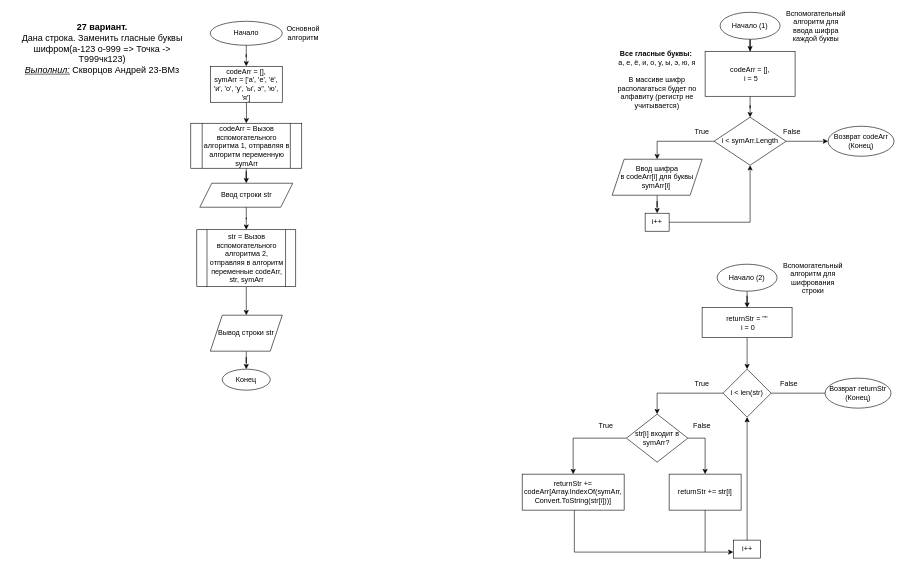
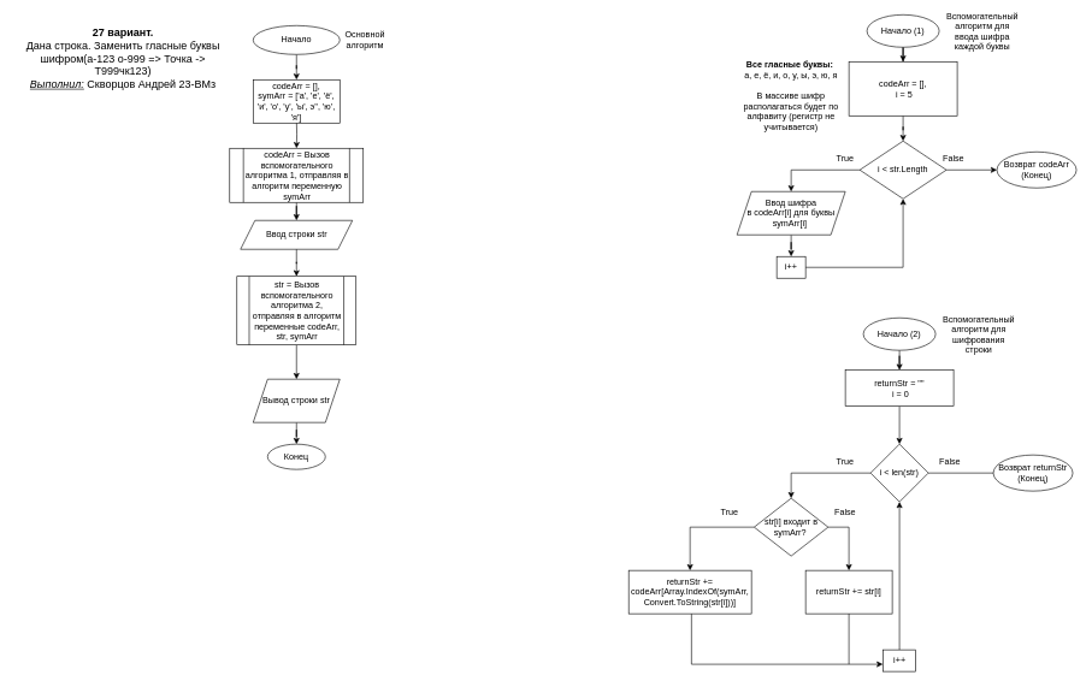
  <mxCell id="0" />
  <mxCell id="1" parent="0" />
  <mxCell id="2" value="" style="edgeStyle=orthogonalEdgeStyle;rounded=0;orthogonalLoop=1;jettySize=auto;html=1;" parent="1" target="13" edge="1"><mxGeometry relative="1" as="geometry"><mxPoint x="410" y="165" as="sourcePoint" /></mxGeometry></mxCell>
  <mxCell id="3" value="" style="edgeStyle=orthogonalEdgeStyle;rounded=0;orthogonalLoop=1;jettySize=auto;html=1;" parent="1" source="4" target="28" edge="1"><mxGeometry relative="1" as="geometry" /></mxCell>
  <mxCell id="4" value="Начало&lt;br&gt;" style="ellipse;whiteSpace=wrap;html=1;" parent="1" vertex="1"><mxGeometry x="350" y="35" width="120" height="40" as="geometry" /></mxCell>
  <mxCell id="5" value="&lt;font style=&quot;font-size: 15px;&quot;&gt;&lt;b&gt;27 вариант.&lt;/b&gt;&lt;br&gt;Дана строка. Заменить гласные буквы шифром(&lt;span style=&quot;font-family: Arial;&quot;&gt;a&lt;/span&gt;&lt;span style=&quot;font-family: Arial;&quot;&gt;-123 о-999 =&amp;gt; Точка -&amp;gt; Т999чк123)&lt;br&gt;&lt;u style=&quot;font-style: italic;&quot;&gt;Выполнил:&lt;/u&gt;&amp;nbsp;Скворцов Андрей 23-ВМз&lt;br&gt;&lt;/span&gt;&lt;/font&gt;" style="text;html=1;strokeColor=none;fillColor=none;align=center;verticalAlign=middle;whiteSpace=wrap;rounded=0;" parent="1" vertex="1"><mxGeometry x="20" y="35" width="300" height="90" as="geometry" /></mxCell>
  <mxCell id="6" value="Ввод строки str" style="shape=parallelogram;perimeter=parallelogramPerimeter;whiteSpace=wrap;html=1;fixedSize=1;" parent="1" vertex="1"><mxGeometry x="332.5" y="305" width="155" height="40" as="geometry" /></mxCell>
  <mxCell id="7" value="" style="edgeStyle=orthogonalEdgeStyle;rounded=0;orthogonalLoop=1;jettySize=auto;html=1;exitX=0.5;exitY=1;exitDx=0;exitDy=0;" parent="1" source="6" target="9" edge="1"><mxGeometry relative="1" as="geometry"><mxPoint x="410" y="455" as="sourcePoint" /></mxGeometry></mxCell>
  <mxCell id="8" value="" style="edgeStyle=orthogonalEdgeStyle;rounded=0;orthogonalLoop=1;jettySize=auto;html=1;" parent="1" source="9" target="53" edge="1"><mxGeometry relative="1" as="geometry" /></mxCell>
  <mxCell id="9" value="str = Вызов вспомогательного алгоритма 2, отправляя в алгоритм переменные codeArr, str, symArr" style="shape=process;whiteSpace=wrap;html=1;backgroundOutline=1;rounded=0;" parent="1" vertex="1"><mxGeometry x="327.5" y="382.5" width="165" height="95" as="geometry" /></mxCell>
  <mxCell id="10" value="" style="edgeStyle=orthogonalEdgeStyle;rounded=0;orthogonalLoop=1;jettySize=auto;html=1;" parent="1" source="11" target="15" edge="1"><mxGeometry relative="1" as="geometry" /></mxCell>
  <mxCell id="11" value="Начало (1)" style="ellipse;whiteSpace=wrap;html=1;" parent="1" vertex="1"><mxGeometry x="1200" y="20" width="100" height="45" as="geometry" /></mxCell>
  <mxCell id="12" value="" style="edgeStyle=orthogonalEdgeStyle;rounded=0;orthogonalLoop=1;jettySize=auto;html=1;" parent="1" source="13" target="6" edge="1"><mxGeometry relative="1" as="geometry" /></mxCell>
  <mxCell id="13" value="codeArr = Вызов вспомогательного алгоритма 1, отправляя в алгоритм переменную symArr" style="shape=process;whiteSpace=wrap;html=1;backgroundOutline=1;" parent="1" vertex="1"><mxGeometry x="317.5" y="205" width="185" height="75" as="geometry" /></mxCell>
  <mxCell id="14" value="" style="edgeStyle=orthogonalEdgeStyle;rounded=0;orthogonalLoop=1;jettySize=auto;html=1;" parent="1" source="15" target="21" edge="1"><mxGeometry relative="1" as="geometry" /></mxCell>
  <mxCell id="15" value="codeArr = [],&lt;br&gt;&amp;nbsp;i = 5" style="whiteSpace=wrap;html=1;" parent="1" vertex="1"><mxGeometry x="1175" y="85" width="150" height="75" as="geometry" /></mxCell>
  <mxCell id="16" value="Основной алгоритм" style="text;html=1;strokeColor=none;fillColor=none;align=center;verticalAlign=middle;whiteSpace=wrap;rounded=0;" parent="1" vertex="1"><mxGeometry x="475" y="40" width="60" height="30" as="geometry" /></mxCell>
  <mxCell id="17" value="Вспомогательный алгоритм для ввода шифра каждой буквы" style="text;html=1;strokeColor=none;fillColor=none;align=center;verticalAlign=middle;whiteSpace=wrap;rounded=0;" parent="1" vertex="1"><mxGeometry x="1330" y="27.5" width="60" height="30" as="geometry" /></mxCell>
  <mxCell id="18" value="&lt;div style=&quot;&quot;&gt;&lt;b&gt;&lt;br&gt;&lt;/b&gt;&lt;/div&gt;&lt;b&gt;&lt;div style=&quot;&quot;&gt;&lt;b style=&quot;background-color: initial;&quot;&gt;Все гласные буквы:&amp;nbsp;&lt;/b&gt;&lt;/div&gt;&lt;/b&gt;&lt;div style=&quot;&quot;&gt;&lt;span style=&quot;background-color: initial;&quot;&gt;а, е, ё, и, о, у, ы, э, ю, я&lt;/span&gt;&lt;br&gt;&lt;/div&gt;&lt;div style=&quot;&quot;&gt;&lt;br&gt;&lt;/div&gt;&lt;div style=&quot;&quot;&gt;&lt;span style=&quot;background-color: initial;&quot;&gt;В массиве шифр располагаться будет по алфавиту (регистр не учитывается)&lt;/span&gt;&lt;/div&gt;" style="text;html=1;strokeColor=none;fillColor=none;align=center;verticalAlign=middle;whiteSpace=wrap;rounded=0;" parent="1" vertex="1"><mxGeometry x="1020" y="110" width="150" height="30" as="geometry" /></mxCell>
  <mxCell id="19" value="" style="edgeStyle=orthogonalEdgeStyle;rounded=0;orthogonalLoop=1;jettySize=auto;html=1;" parent="1" source="21" target="23" edge="1"><mxGeometry relative="1" as="geometry"><Array as="points"><mxPoint x="1095" y="235" /></Array></mxGeometry></mxCell>
  <mxCell id="20" value="" style="edgeStyle=orthogonalEdgeStyle;rounded=0;orthogonalLoop=1;jettySize=auto;html=1;" parent="1" source="21" target="29" edge="1"><mxGeometry relative="1" as="geometry" /></mxCell>
- <mxCell id="21" value="i &amp;lt; symArr.Length" style="rhombus;whiteSpace=wrap;html=1;" parent="1" vertex="1"><mxGeometry x="1190" y="195" width="120" height="80" as="geometry" /></mxCell>
+ <mxCell id="21" value="i &amp;lt; str.Length" style="rhombus;whiteSpace=wrap;html=1;" parent="1" vertex="1"><mxGeometry x="1190" y="195" width="120" height="80" as="geometry" /></mxCell>
  <mxCell id="22" value="" style="edgeStyle=orthogonalEdgeStyle;rounded=0;orthogonalLoop=1;jettySize=auto;html=1;" parent="1" source="23" target="26" edge="1"><mxGeometry relative="1" as="geometry" /></mxCell>
  <mxCell id="23" value="Ввод шифра &lt;br&gt;в codeArr[i] для буквы&lt;br&gt;symArr[i]&amp;nbsp;" style="shape=parallelogram;perimeter=parallelogramPerimeter;whiteSpace=wrap;html=1;fixedSize=1;" parent="1" vertex="1"><mxGeometry x="1020" y="265" width="150" height="60" as="geometry" /></mxCell>
  <mxCell id="24" value="True" style="text;html=1;strokeColor=none;fillColor=none;align=center;verticalAlign=middle;whiteSpace=wrap;rounded=0;" parent="1" vertex="1"><mxGeometry x="1140" y="205" width="60" height="30" as="geometry" /></mxCell>
  <mxCell id="25" value="" style="edgeStyle=orthogonalEdgeStyle;rounded=0;orthogonalLoop=1;jettySize=auto;html=1;entryX=0.5;entryY=1;entryDx=0;entryDy=0;" parent="1" source="26" target="21" edge="1"><mxGeometry relative="1" as="geometry"><mxPoint x="1155" y="370" as="targetPoint" /><Array as="points"><mxPoint x="1250" y="370" /></Array></mxGeometry></mxCell>
  <mxCell id="26" value="i++" style="whiteSpace=wrap;html=1;" parent="1" vertex="1"><mxGeometry x="1075" y="355" width="40" height="30" as="geometry" /></mxCell>
  <mxCell id="27" style="edgeStyle=orthogonalEdgeStyle;rounded=0;orthogonalLoop=1;jettySize=auto;html=1;exitX=0.5;exitY=1;exitDx=0;exitDy=0;" parent="1" source="26" target="26" edge="1"><mxGeometry relative="1" as="geometry" /></mxCell>
  <mxCell id="28" value="codeArr = [],&lt;br&gt;symArr = ['а', 'е', 'ё', 'и', 'о', 'у', 'ы', э'', 'ю', 'я']" style="whiteSpace=wrap;html=1;" parent="1" vertex="1"><mxGeometry x="350" y="110" width="120" height="60" as="geometry" /></mxCell>
  <mxCell id="29" value="Возврат codeArr&lt;br&gt;(Конец)" style="ellipse;whiteSpace=wrap;html=1;" parent="1" vertex="1"><mxGeometry x="1380" y="210" width="110" height="50" as="geometry" /></mxCell>
  <mxCell id="30" value="False" style="text;html=1;strokeColor=none;fillColor=none;align=center;verticalAlign=middle;whiteSpace=wrap;rounded=0;" parent="1" vertex="1"><mxGeometry x="1290" y="205" width="60" height="30" as="geometry" /></mxCell>
  <mxCell id="31" value="" style="edgeStyle=orthogonalEdgeStyle;rounded=0;orthogonalLoop=1;jettySize=auto;html=1;" parent="1" source="32" target="34" edge="1"><mxGeometry relative="1" as="geometry" /></mxCell>
  <mxCell id="32" value="Начало (2)" style="ellipse;whiteSpace=wrap;html=1;" parent="1" vertex="1"><mxGeometry x="1195" y="440" width="100" height="45" as="geometry" /></mxCell>
  <mxCell id="33" value="" style="edgeStyle=orthogonalEdgeStyle;rounded=0;orthogonalLoop=1;jettySize=auto;html=1;" parent="1" source="34" target="38" edge="1"><mxGeometry relative="1" as="geometry" /></mxCell>
  <mxCell id="34" value="returnStr = &quot;&quot;&lt;br&gt;&amp;nbsp;i = 0" style="whiteSpace=wrap;html=1;" parent="1" vertex="1"><mxGeometry x="1170" y="512.5" width="150" height="50" as="geometry" /></mxCell>
  <mxCell id="35" value="Вспомогательный алгоритм для шифрования строки" style="text;html=1;strokeColor=none;fillColor=none;align=center;verticalAlign=middle;whiteSpace=wrap;rounded=0;" parent="1" vertex="1"><mxGeometry x="1325" y="447.5" width="60" height="30" as="geometry" /></mxCell>
  <mxCell id="36" value="" style="edgeStyle=orthogonalEdgeStyle;rounded=0;orthogonalLoop=1;jettySize=auto;html=1;endArrow=none;" parent="1" source="38" target="43" edge="1"><mxGeometry relative="1" as="geometry" /></mxCell>
  <mxCell id="37" value="" style="edgeStyle=orthogonalEdgeStyle;rounded=0;orthogonalLoop=1;jettySize=auto;html=1;" parent="1" source="38" target="47" edge="1"><mxGeometry relative="1" as="geometry"><Array as="points"><mxPoint x="1095" y="655" /></Array></mxGeometry></mxCell>
  <mxCell id="38" value="i &amp;lt; len(str)" style="rhombus;whiteSpace=wrap;html=1;" parent="1" vertex="1"><mxGeometry x="1205" y="615" width="80" height="80" as="geometry" /></mxCell>
  <mxCell id="39" value="True" style="text;html=1;strokeColor=none;fillColor=none;align=center;verticalAlign=middle;whiteSpace=wrap;rounded=0;" parent="1" vertex="1"><mxGeometry x="1140" y="625" width="60" height="30" as="geometry" /></mxCell>
  <mxCell id="40" value="" style="edgeStyle=orthogonalEdgeStyle;rounded=0;orthogonalLoop=1;jettySize=auto;html=1;" parent="1" source="41" target="38" edge="1"><mxGeometry relative="1" as="geometry" /></mxCell>
  <mxCell id="41" value="i++" style="whiteSpace=wrap;html=1;" parent="1" vertex="1"><mxGeometry x="1222.5" y="900" width="45" height="30" as="geometry" /></mxCell>
  <mxCell id="42" style="edgeStyle=orthogonalEdgeStyle;rounded=0;orthogonalLoop=1;jettySize=auto;html=1;exitX=0.5;exitY=1;exitDx=0;exitDy=0;" parent="1" source="41" target="41" edge="1"><mxGeometry relative="1" as="geometry" /></mxCell>
  <mxCell id="43" value="Возврат returnStr&lt;br&gt;(Конец)" style="ellipse;whiteSpace=wrap;html=1;" parent="1" vertex="1"><mxGeometry x="1375" y="630" width="110" height="50" as="geometry" /></mxCell>
  <mxCell id="44" value="False" style="text;html=1;strokeColor=none;fillColor=none;align=center;verticalAlign=middle;whiteSpace=wrap;rounded=0;" parent="1" vertex="1"><mxGeometry x="1285" y="625" width="60" height="30" as="geometry" /></mxCell>
  <mxCell id="45" value="" style="edgeStyle=orthogonalEdgeStyle;rounded=0;orthogonalLoop=1;jettySize=auto;html=1;" parent="1" source="47" target="49" edge="1"><mxGeometry relative="1" as="geometry" /></mxCell>
  <mxCell id="46" value="" style="edgeStyle=orthogonalEdgeStyle;rounded=0;orthogonalLoop=1;jettySize=auto;html=1;" parent="1" source="47" target="55" edge="1"><mxGeometry relative="1" as="geometry"><Array as="points"><mxPoint x="1175" y="730" /></Array></mxGeometry></mxCell>
  <mxCell id="47" value="str[i] входит в symArr?&amp;nbsp;" style="rhombus;whiteSpace=wrap;html=1;" parent="1" vertex="1"><mxGeometry x="1043.75" y="690" width="102.5" height="80" as="geometry" /></mxCell>
  <mxCell id="48" value="" style="edgeStyle=orthogonalEdgeStyle;rounded=0;orthogonalLoop=1;jettySize=auto;html=1;startSize=6;" parent="1" edge="1"><mxGeometry relative="1" as="geometry"><mxPoint x="957" y="850" as="sourcePoint" /><mxPoint x="1222" y="920" as="targetPoint" /><Array as="points"><mxPoint x="957" y="920" /></Array></mxGeometry></mxCell>
  <mxCell id="49" value="returnStr += codeArr[Array.IndexOf(symArr, Convert.ToString(str[i]))]" style="whiteSpace=wrap;html=1;" parent="1" vertex="1"><mxGeometry x="870" y="790" width="170" height="60" as="geometry" /></mxCell>
  <mxCell id="50" value="False" style="text;html=1;strokeColor=none;fillColor=none;align=center;verticalAlign=middle;whiteSpace=wrap;rounded=0;" parent="1" vertex="1"><mxGeometry x="1140" y="695" width="60" height="30" as="geometry" /></mxCell>
  <mxCell id="51" value="True" style="text;html=1;strokeColor=none;fillColor=none;align=center;verticalAlign=middle;whiteSpace=wrap;rounded=0;" parent="1" vertex="1"><mxGeometry x="980" y="695" width="60" height="30" as="geometry" /></mxCell>
  <mxCell id="52" value="" style="edgeStyle=orthogonalEdgeStyle;rounded=0;orthogonalLoop=1;jettySize=auto;html=1;" parent="1" source="53" target="54" edge="1"><mxGeometry relative="1" as="geometry" /></mxCell>
  <mxCell id="53" value="Вывод строки str" style="shape=parallelogram;perimeter=parallelogramPerimeter;whiteSpace=wrap;html=1;fixedSize=1;rounded=0;" parent="1" vertex="1"><mxGeometry x="350" y="525" width="120" height="60" as="geometry" /></mxCell>
  <mxCell id="54" value="Конец&lt;br&gt;" style="ellipse;whiteSpace=wrap;html=1;rounded=0;" parent="1" vertex="1"><mxGeometry x="370" y="615" width="80" height="35" as="geometry" /></mxCell>
  <mxCell id="55" value="returnStr += str[i]" style="whiteSpace=wrap;html=1;" parent="1" vertex="1"><mxGeometry x="1115" y="790" width="120" height="60" as="geometry" /></mxCell>
  <mxCell id="56" value="" style="endArrow=none;html=1;rounded=0;entryX=0.5;entryY=1;entryDx=0;entryDy=0;" parent="1" target="55" edge="1"><mxGeometry width="50" height="50" relative="1" as="geometry"><mxPoint x="1175" y="920" as="sourcePoint" /><mxPoint x="1080" y="830" as="targetPoint" /></mxGeometry></mxCell>
